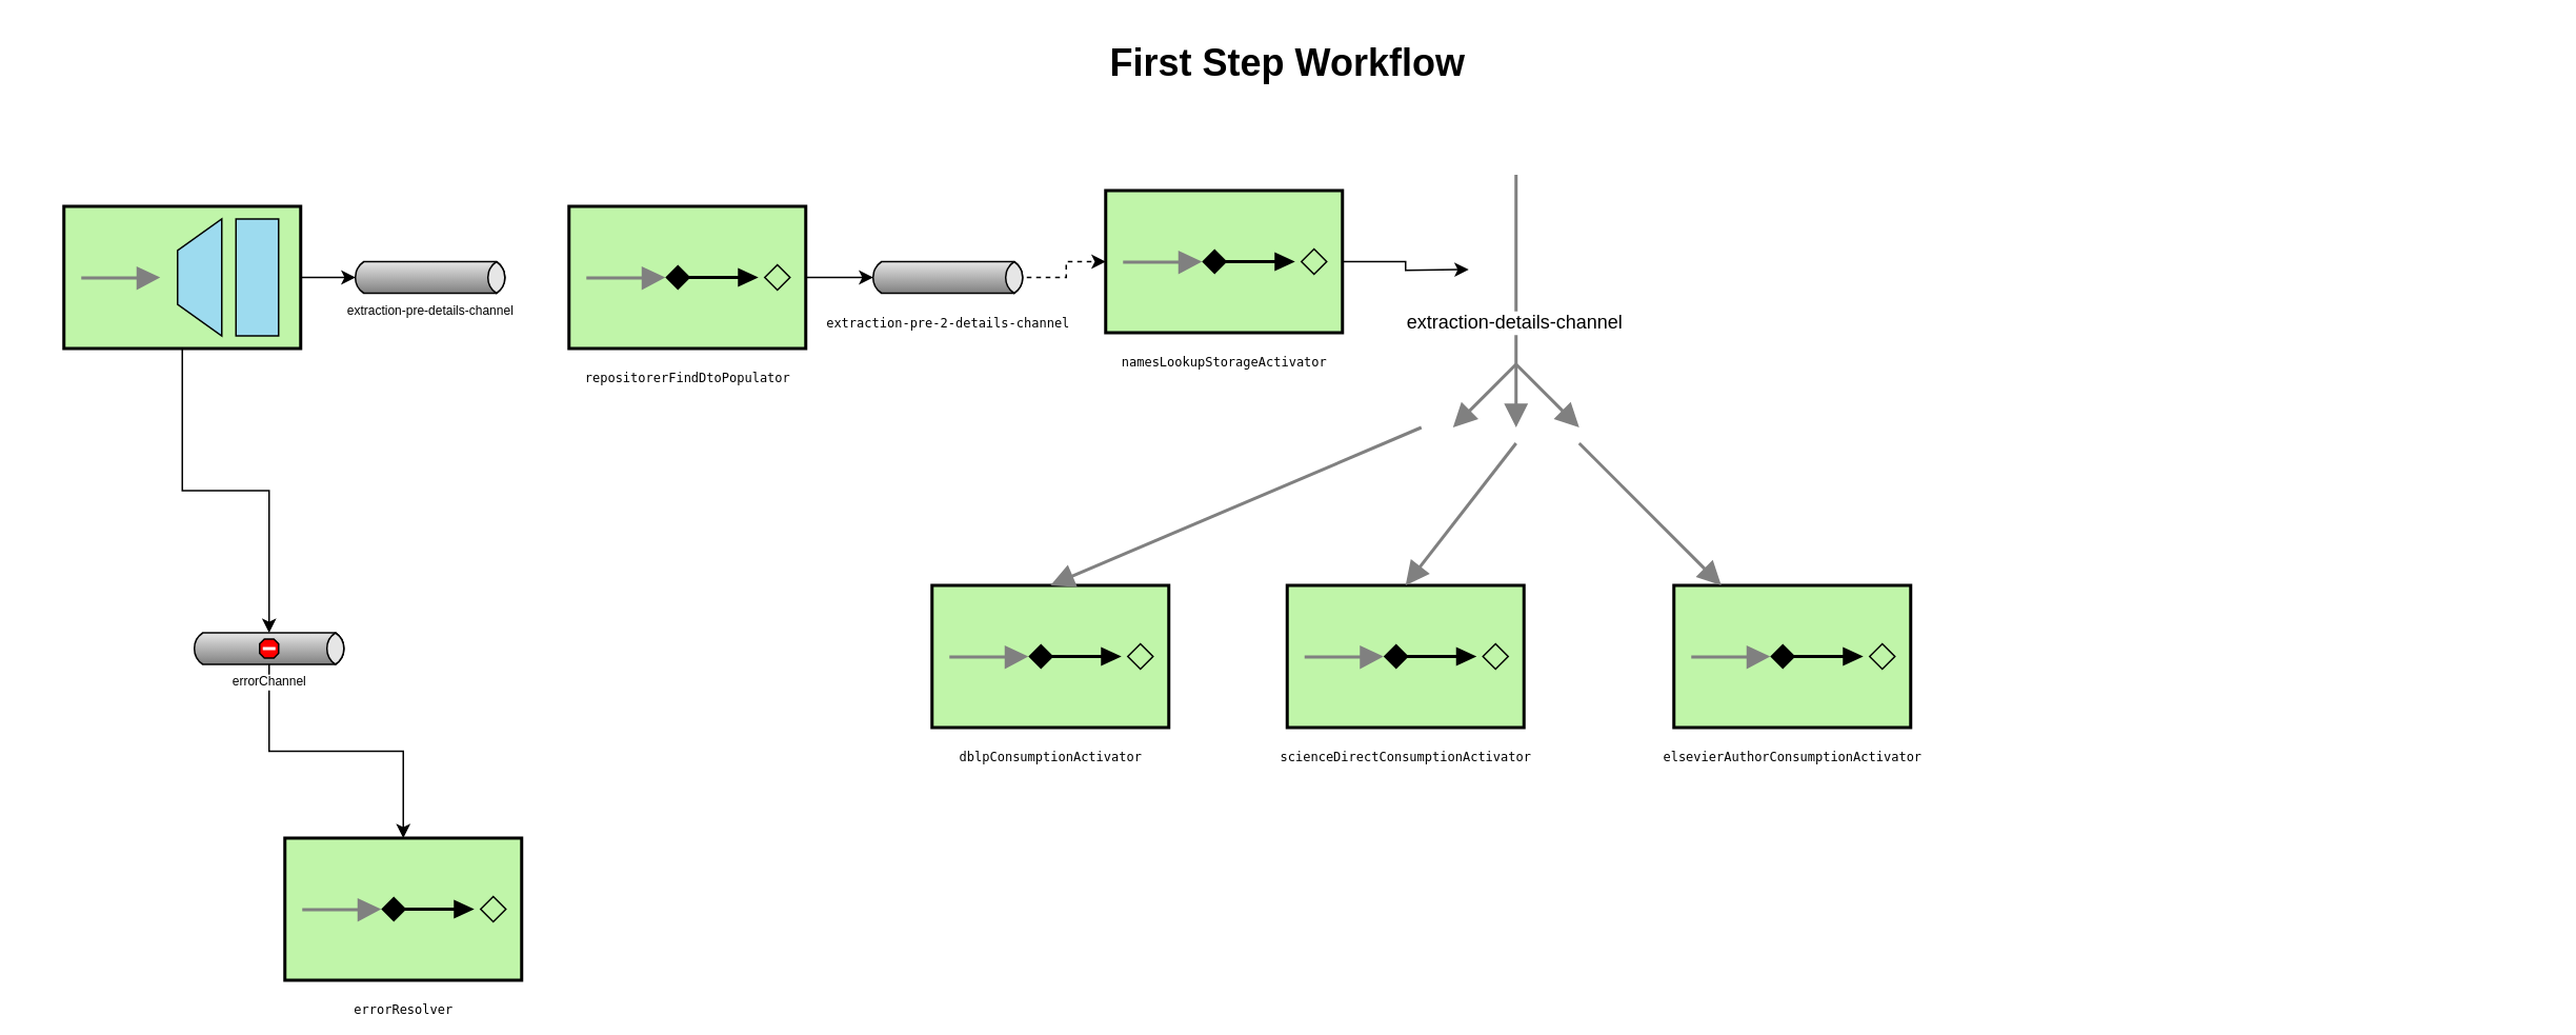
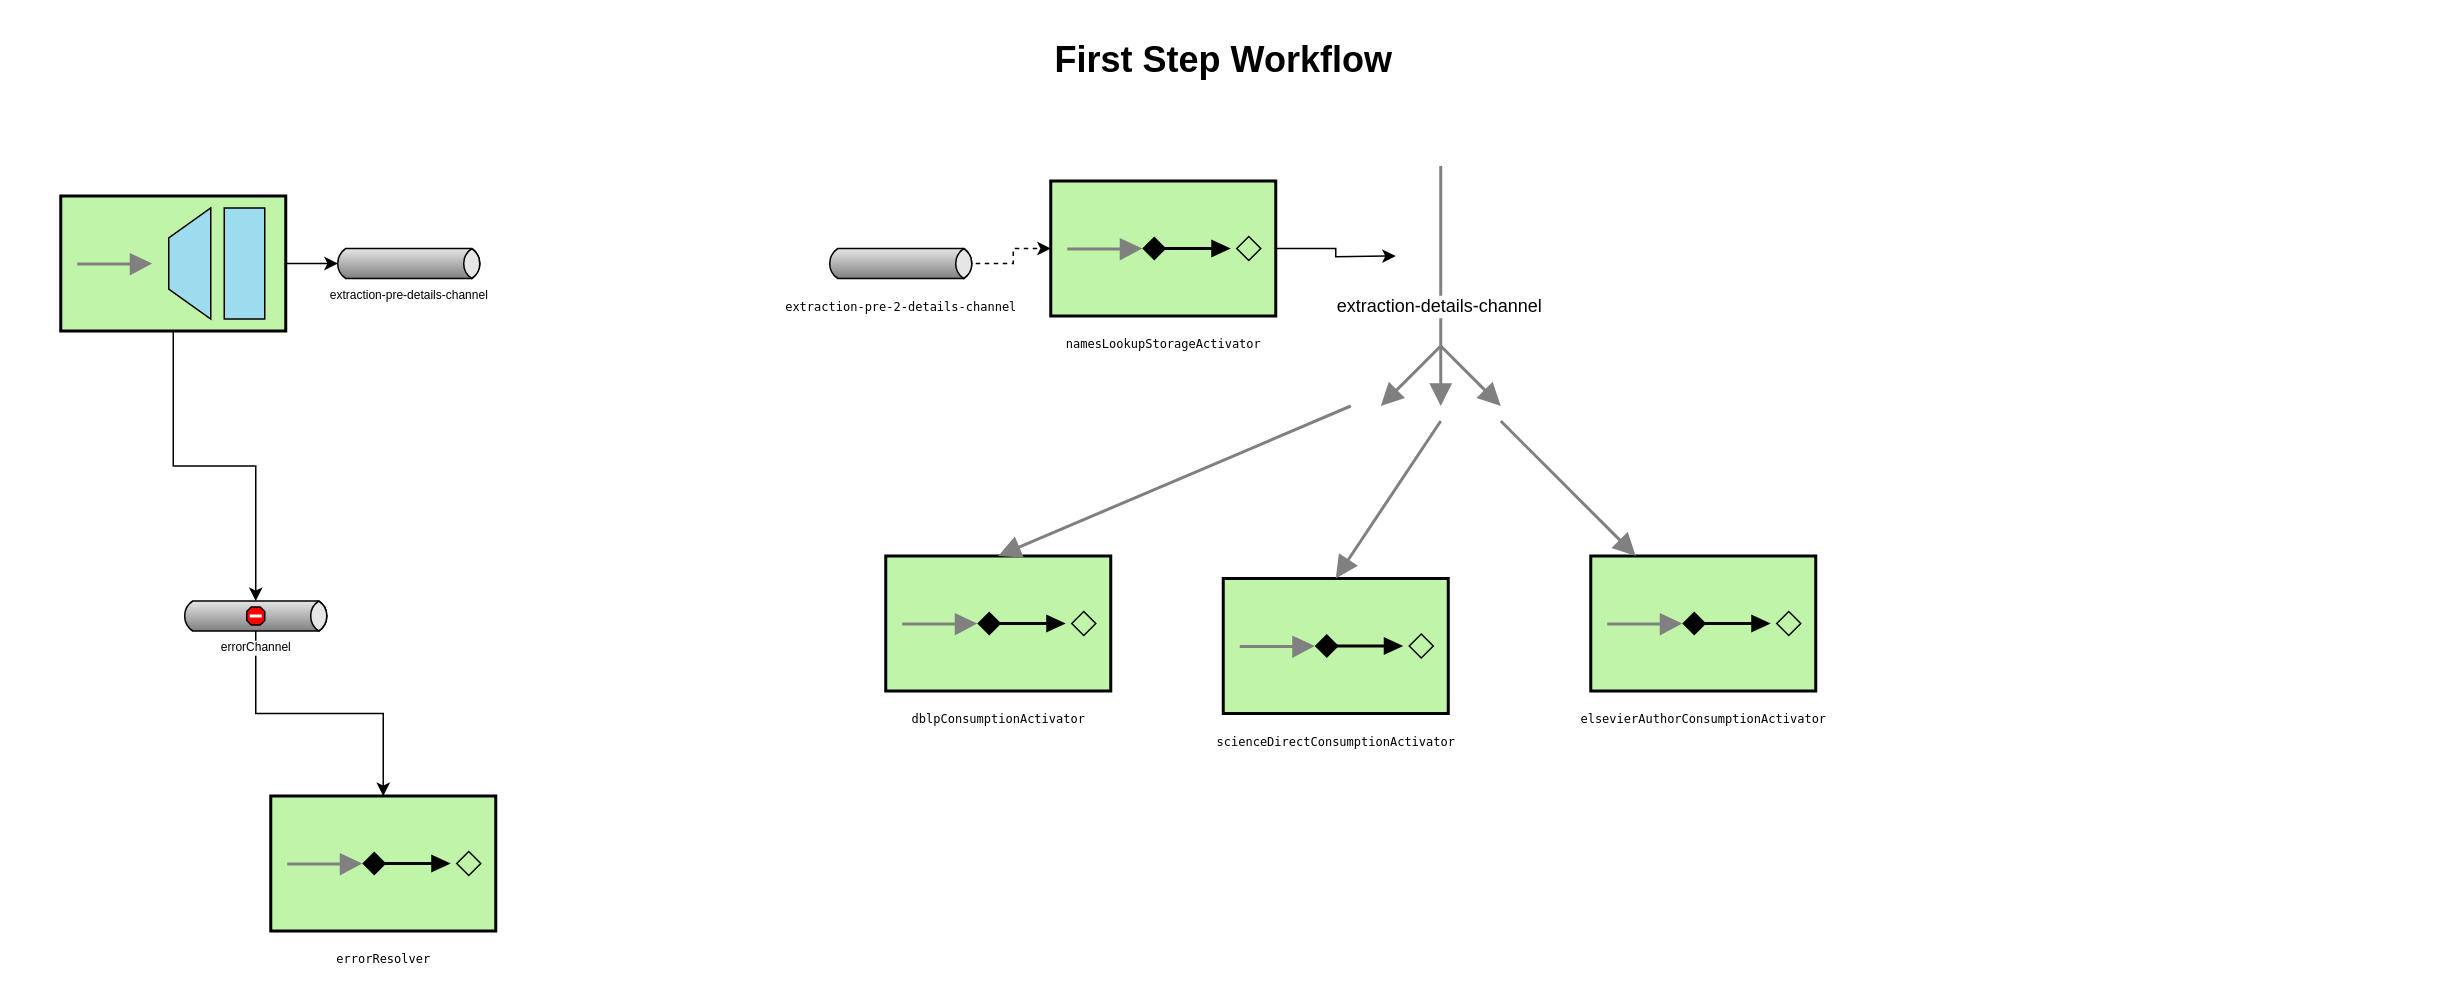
  <mxCell id="0" style=";html=1;" />
  <mxCell id="1" style=";html=1;" parent="0" />
  <mxCell id="2" value="First Step Workflow" style="text;strokeColor=none;fillColor=none;html=1;fontSize=24;fontStyle=1;verticalAlign=middle;align=center;" parent="1" vertex="1"><mxGeometry x="20" y="20" width="1590" height="40" as="geometry" /></mxCell>
  <mxCell id="3" style="edgeStyle=orthogonalEdgeStyle;rounded=0;orthogonalLoop=1;jettySize=auto;html=1;entryX=0;entryY=0.5;entryDx=2.7;entryDy=0;entryPerimeter=0;" edge="1" parent="1" source="5" target="6"><mxGeometry relative="1" as="geometry" /></mxCell>
  <mxCell id="4" style="edgeStyle=orthogonalEdgeStyle;rounded=0;orthogonalLoop=1;jettySize=auto;html=1;" edge="1" parent="1" source="5" target="23"><mxGeometry relative="1" as="geometry" /></mxCell>
  <mxCell id="5" value="" style="fillColor=#c0f5a9;dashed=0;outlineConnect=0;strokeWidth=2;strokeColor=#000000;html=1;align=center;fontSize=8;verticalLabelPosition=bottom;verticalAlign=top;shape=mxgraph.eip.messaging_gateway;" vertex="1" parent="1"><mxGeometry x="40" y="130" width="150" height="90" as="geometry" /></mxCell>
  <mxCell id="6" value="extraction-pre-details-channel&lt;br&gt;&lt;br&gt;" style="strokeWidth=1;outlineConnect=0;strokeColor=#000000;dashed=0;align=center;html=1;fontSize=8;shape=mxgraph.eip.messageChannel;verticalLabelPosition=bottom;labelBackgroundColor=#ffffff;verticalAlign=top;" vertex="1" parent="1"><mxGeometry x="222" y="165" width="100" height="20" as="geometry" /></mxCell>
- <mxCell id="7" style="edgeStyle=orthogonalEdgeStyle;rounded=0;orthogonalLoop=1;jettySize=auto;html=1;entryX=0;entryY=0.5;entryDx=2.7;entryDy=0;entryPerimeter=0;" edge="1" parent="1" source="8" target="10"><mxGeometry relative="1" as="geometry" /></mxCell>
- <mxCell id="8" value="&lt;pre&gt;repositorerFindDtoPopulator&lt;br&gt;&lt;/pre&gt;" style="fillColor=#c0f5a9;dashed=0;outlineConnect=0;strokeWidth=2;strokeColor=#000000;html=1;align=center;fontSize=8;verticalLabelPosition=bottom;verticalAlign=top;shape=mxgraph.eip.service_activator;" vertex="1" parent="1"><mxGeometry x="360" y="130" width="150" height="90" as="geometry" /></mxCell>
  <mxCell id="9" style="edgeStyle=orthogonalEdgeStyle;rounded=0;orthogonalLoop=1;jettySize=auto;html=1;dashed=1;" edge="1" parent="1" source="10" target="12"><mxGeometry relative="1" as="geometry" /></mxCell>
  <mxCell id="10" value="&lt;pre&gt;&lt;span&gt;extraction-pre-2-details-channel&lt;/span&gt;&lt;/pre&gt;" style="strokeWidth=1;outlineConnect=0;strokeColor=#000000;dashed=0;align=center;html=1;fontSize=8;shape=mxgraph.eip.messageChannel;verticalLabelPosition=bottom;labelBackgroundColor=#ffffff;verticalAlign=top;" vertex="1" parent="1"><mxGeometry x="550" y="165" width="100" height="20" as="geometry" /></mxCell>
  <mxCell id="11" style="edgeStyle=orthogonalEdgeStyle;rounded=0;orthogonalLoop=1;jettySize=auto;html=1;" edge="1" parent="1" source="12"><mxGeometry relative="1" as="geometry"><mxPoint x="930" y="170" as="targetPoint" /></mxGeometry></mxCell>
  <mxCell id="12" value="&lt;pre&gt;&lt;span&gt;namesLookupStorageActivator&lt;/span&gt;&lt;/pre&gt;" style="fillColor=#c0f5a9;dashed=0;outlineConnect=0;strokeWidth=2;strokeColor=#000000;html=1;align=center;fontSize=8;verticalLabelPosition=bottom;verticalAlign=top;shape=mxgraph.eip.service_activator;" vertex="1" parent="1"><mxGeometry x="700" y="120" width="150" height="90" as="geometry" /></mxCell>
  <mxCell id="13" value="" style="strokeWidth=2;dashed=0;align=center;fontSize=8;html=1;shape=rect;" vertex="1" parent="1"><mxGeometry x="960" y="230" as="geometry" /></mxCell>
  <mxCell id="14" value="" style="rounded=0;endArrow=none;endSize=10;dashed=0;html=1;strokeColor=#808080;strokeWidth=2;" edge="1" target="13" parent="1"><mxGeometry relative="1" as="geometry"><mxPoint x="960" y="110" as="sourcePoint" /></mxGeometry></mxCell>
  <mxCell id="15" value="extraction-details-channel" style="text;html=1;resizable=0;points=[];align=center;verticalAlign=middle;labelBackgroundColor=#ffffff;" vertex="1" connectable="0" parent="14"><mxGeometry x="0.551" y="-2" relative="1" as="geometry"><mxPoint as="offset" /></mxGeometry></mxCell>
  <mxCell id="16" value="" style="rounded=0;edgeStyle=orthogonalEdgeStyle;endArrow=block;endSize=10;dashed=0;html=1;strokeColor=#808080;strokeWidth=2;" edge="1" source="13" parent="1"><mxGeometry relative="1" as="geometry"><mxPoint x="920" y="270" as="targetPoint" /></mxGeometry></mxCell>
  <mxCell id="17" value="" style="rounded=0;edgeStyle=orthogonalEdgeStyle;endArrow=block;endSize=10;dashed=0;html=1;strokeColor=#808080;strokeWidth=2;" edge="1" source="13" parent="1"><mxGeometry relative="1" as="geometry"><mxPoint x="960" y="270" as="targetPoint" /></mxGeometry></mxCell>
  <mxCell id="18" value="" style="rounded=0;edgeStyle=orthogonalEdgeStyle;endArrow=block;endSize=10;dashed=0;html=1;strokeColor=#808080;strokeWidth=2;" edge="1" source="13" parent="1"><mxGeometry relative="1" as="geometry"><mxPoint x="1000" y="270" as="targetPoint" /></mxGeometry></mxCell>
  <mxCell id="19" value="&lt;pre&gt;&lt;span&gt;dblpConsumptionActivator&lt;/span&gt;&lt;/pre&gt;" style="fillColor=#c0f5a9;dashed=0;outlineConnect=0;strokeWidth=2;strokeColor=#000000;html=1;align=center;fontSize=8;verticalLabelPosition=bottom;verticalAlign=top;shape=mxgraph.eip.service_activator;" vertex="1" parent="1"><mxGeometry x="590" y="370" width="150" height="90" as="geometry" /></mxCell>
- <mxCell id="20" value="&lt;pre&gt;&lt;span&gt;scienceDirectConsumptionActivator&lt;/span&gt;&lt;/pre&gt;" style="fillColor=#c0f5a9;dashed=0;outlineConnect=0;strokeWidth=2;strokeColor=#000000;html=1;align=center;fontSize=8;verticalLabelPosition=bottom;verticalAlign=top;shape=mxgraph.eip.service_activator;" vertex="1" parent="1"><mxGeometry x="815" y="370" width="150" height="90" as="geometry" /></mxCell>
+ <mxCell id="20" value="&lt;pre&gt;&lt;span&gt;scienceDirectConsumptionActivator&lt;/span&gt;&lt;/pre&gt;" style="fillColor=#c0f5a9;dashed=0;outlineConnect=0;strokeWidth=2;strokeColor=#000000;html=1;align=center;fontSize=8;verticalLabelPosition=bottom;verticalAlign=top;shape=mxgraph.eip.service_activator;" vertex="1" parent="1"><mxGeometry x="815" y="385" width="150" height="90" as="geometry" /></mxCell>
  <mxCell id="21" value="&lt;pre&gt;&lt;span&gt;elsevierAuthorConsumptionActivator&lt;/span&gt;&lt;/pre&gt;" style="fillColor=#c0f5a9;dashed=0;outlineConnect=0;strokeWidth=2;strokeColor=#000000;html=1;align=center;fontSize=8;verticalLabelPosition=bottom;verticalAlign=top;shape=mxgraph.eip.service_activator;" vertex="1" parent="1"><mxGeometry x="1060" y="370" width="150" height="90" as="geometry" /></mxCell>
  <mxCell id="22" style="edgeStyle=orthogonalEdgeStyle;rounded=0;orthogonalLoop=1;jettySize=auto;html=1;entryX=0.5;entryY=0;entryDx=0;entryDy=0;entryPerimeter=0;" edge="1" parent="1" source="23" target="27"><mxGeometry relative="1" as="geometry" /></mxCell>
  <mxCell id="23" value="errorChannel" style="strokeWidth=1;outlineConnect=0;strokeColor=#000000;dashed=0;align=center;html=1;fontSize=8;shape=mxgraph.eip.deadLetterChannel;verticalLabelPosition=bottom;labelBackgroundColor=#ffffff;verticalAlign=top;" vertex="1" parent="1"><mxGeometry x="120" y="400" width="100" height="20" as="geometry" /></mxCell>
  <mxCell id="24" value="" style="edgeStyle=none;html=1;strokeColor=#808080;endArrow=block;endSize=10;dashed=0;verticalAlign=bottom;strokeWidth=2;entryX=0.5;entryY=0;entryDx=0;entryDy=0;entryPerimeter=0;" edge="1" parent="1" target="19"><mxGeometry width="160" relative="1" as="geometry"><mxPoint x="900" y="270" as="sourcePoint" /><mxPoint x="660" y="350" as="targetPoint" /></mxGeometry></mxCell>
  <mxCell id="25" value="" style="edgeStyle=none;html=1;strokeColor=#808080;endArrow=block;endSize=10;dashed=0;verticalAlign=bottom;strokeWidth=2;" edge="1" parent="1" target="21"><mxGeometry width="160" relative="1" as="geometry"><mxPoint x="1000" y="280" as="sourcePoint" /><mxPoint x="1090" y="360" as="targetPoint" /></mxGeometry></mxCell>
  <mxCell id="26" value="" style="edgeStyle=none;html=1;strokeColor=#808080;endArrow=block;endSize=10;dashed=0;verticalAlign=bottom;strokeWidth=2;entryX=0.5;entryY=0;entryDx=0;entryDy=0;entryPerimeter=0;" edge="1" parent="1" target="20"><mxGeometry width="160" relative="1" as="geometry"><mxPoint x="960" y="280" as="sourcePoint" /><mxPoint x="880" y="350" as="targetPoint" /></mxGeometry></mxCell>
  <mxCell id="27" value="&lt;pre&gt;&lt;pre&gt;&lt;span&gt;errorResolver&lt;/span&gt;&lt;/pre&gt;&lt;/pre&gt;" style="fillColor=#c0f5a9;dashed=0;outlineConnect=0;strokeWidth=2;strokeColor=#000000;html=1;align=center;fontSize=8;verticalLabelPosition=bottom;verticalAlign=top;shape=mxgraph.eip.service_activator;" vertex="1" parent="1"><mxGeometry x="180" y="530" width="150" height="90" as="geometry" /></mxCell>
